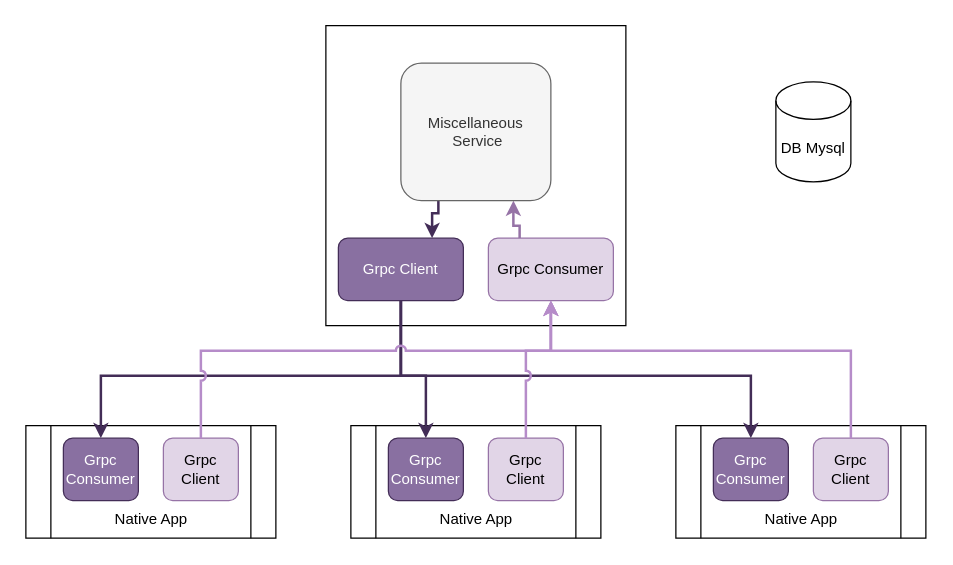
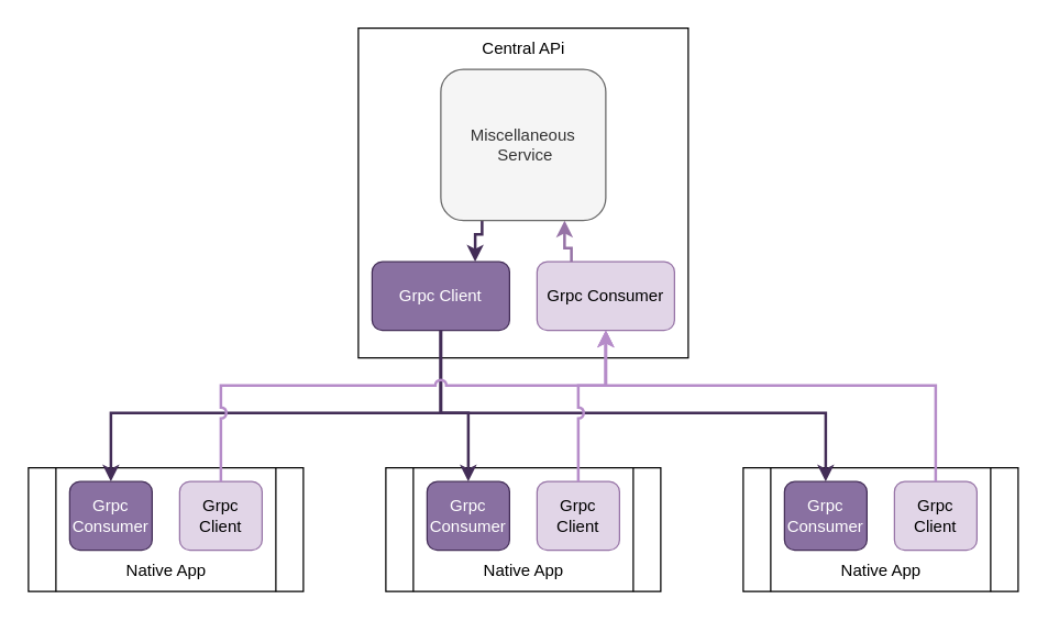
  <mxCell id="0" />
  <mxCell id="1" parent="0" />
  <mxCell id="2" value="" style="rounded=0;whiteSpace=wrap;html=1;" vertex="1" parent="1"><mxGeometry x="260" y="20" width="240" height="240" as="geometry" /></mxCell>
+ <mxCell id="3" value="Central APi" style="text;html=1;align=center;verticalAlign=middle;resizable=0;points=[];autosize=1;strokeColor=none;fillColor=none;" vertex="1" parent="1"><mxGeometry x="340" y="20" width="80" height="30" as="geometry" /></mxCell>
  <mxCell id="4" value="Grpc Client" style="rounded=1;whiteSpace=wrap;html=1;fillColor=#8970A1;strokeColor=#432D57;fontColor=#ffffff;" vertex="1" parent="1"><mxGeometry x="270" y="190" width="100" height="50" as="geometry" /></mxCell>
  <mxCell id="5" style="edgeStyle=orthogonalEdgeStyle;rounded=0;orthogonalLoop=1;jettySize=auto;html=1;exitX=0.25;exitY=0;exitDx=0;exitDy=0;entryX=0.75;entryY=1;entryDx=0;entryDy=0;fillColor=#e1d5e7;strokeColor=#9673a6;strokeWidth=2;" edge="1" parent="1" source="6" target="8"><mxGeometry relative="1" as="geometry"><Array as="points"><mxPoint x="415" y="180" /><mxPoint x="410" y="180" /></Array></mxGeometry></mxCell>
  <mxCell id="6" value="Grpc Consumer" style="rounded=1;whiteSpace=wrap;html=1;fillColor=#e1d5e7;strokeColor=#9673a6;" vertex="1" parent="1"><mxGeometry x="390" y="190" width="100" height="50" as="geometry" /></mxCell>
  <mxCell id="7" style="edgeStyle=orthogonalEdgeStyle;rounded=0;orthogonalLoop=1;jettySize=auto;html=1;exitX=0.25;exitY=1;exitDx=0;exitDy=0;entryX=0.75;entryY=0;entryDx=0;entryDy=0;fillColor=#76608a;strokeColor=#432D57;strokeWidth=2;" edge="1" parent="1" source="8" target="4"><mxGeometry relative="1" as="geometry"><Array as="points"><mxPoint x="350" y="170" /><mxPoint x="345" y="170" /></Array></mxGeometry></mxCell>
  <mxCell id="8" value="Miscellaneous&lt;br&gt;&amp;nbsp;Service" style="rounded=1;whiteSpace=wrap;html=1;fillColor=#f5f5f5;strokeColor=#666666;fontColor=#333333;" vertex="1" parent="1"><mxGeometry x="320" y="50" width="120" height="110" as="geometry" /></mxCell>
  <mxCell id="9" value="" style="shape=process;whiteSpace=wrap;html=1;backgroundOutline=1;" vertex="1" parent="1"><mxGeometry x="20" y="340" width="200" height="90" as="geometry" /></mxCell>
  <mxCell id="10" value="Native App" style="text;html=1;align=center;verticalAlign=middle;resizable=0;points=[];autosize=1;strokeColor=none;fillColor=none;" vertex="1" parent="1"><mxGeometry x="80" y="400" width="80" height="30" as="geometry" /></mxCell>
  <mxCell id="11" value="Grpc Client" style="rounded=1;whiteSpace=wrap;html=1;fillColor=#e1d5e7;strokeColor=#9673a6;" vertex="1" parent="1"><mxGeometry x="130" y="350" width="60" height="50" as="geometry" /></mxCell>
  <mxCell id="12" value="Grpc Consumer" style="rounded=1;whiteSpace=wrap;html=1;fillColor=#8970A1;strokeColor=#432D57;fontColor=#ffffff;" vertex="1" parent="1"><mxGeometry x="50" y="350" width="60" height="50" as="geometry" /></mxCell>
  <mxCell id="13" value="" style="shape=process;whiteSpace=wrap;html=1;backgroundOutline=1;" vertex="1" parent="1"><mxGeometry x="280" y="340" width="200" height="90" as="geometry" /></mxCell>
  <mxCell id="14" value="Native App" style="text;html=1;align=center;verticalAlign=middle;resizable=0;points=[];autosize=1;strokeColor=none;fillColor=none;" vertex="1" parent="1"><mxGeometry x="340" y="400" width="80" height="30" as="geometry" /></mxCell>
  <mxCell id="15" value="Grpc Client" style="rounded=1;whiteSpace=wrap;html=1;fillColor=#e1d5e7;strokeColor=#9673a6;" vertex="1" parent="1"><mxGeometry x="390" y="350" width="60" height="50" as="geometry" /></mxCell>
  <mxCell id="16" value="Grpc Consumer" style="rounded=1;whiteSpace=wrap;html=1;fillColor=#8970A1;strokeColor=#432D57;fontColor=#ffffff;" vertex="1" parent="1"><mxGeometry x="310" y="350" width="60" height="50" as="geometry" /></mxCell>
  <mxCell id="17" value="" style="shape=process;whiteSpace=wrap;html=1;backgroundOutline=1;" vertex="1" parent="1"><mxGeometry x="540" y="340" width="200" height="90" as="geometry" /></mxCell>
  <mxCell id="18" value="Native App" style="text;html=1;align=center;verticalAlign=middle;resizable=0;points=[];autosize=1;strokeColor=none;fillColor=none;" vertex="1" parent="1"><mxGeometry x="600" y="400" width="80" height="30" as="geometry" /></mxCell>
  <mxCell id="19" value="Grpc Client" style="rounded=1;whiteSpace=wrap;html=1;fillColor=#e1d5e7;strokeColor=#9673a6;" vertex="1" parent="1"><mxGeometry x="650" y="350" width="60" height="50" as="geometry" /></mxCell>
  <mxCell id="20" value="Grpc Consumer" style="rounded=1;whiteSpace=wrap;html=1;fillColor=#8970A1;strokeColor=#432D57;fontColor=#ffffff;" vertex="1" parent="1"><mxGeometry x="570" y="350" width="60" height="50" as="geometry" /></mxCell>
  <mxCell id="21" style="edgeStyle=orthogonalEdgeStyle;rounded=0;orthogonalLoop=1;jettySize=auto;html=1;exitX=0.5;exitY=1;exitDx=0;exitDy=0;entryX=0.5;entryY=0;entryDx=0;entryDy=0;fillColor=#76608a;strokeColor=#432D57;strokeWidth=2;" edge="1" parent="1" source="4" target="20"><mxGeometry relative="1" as="geometry"><Array as="points"><mxPoint x="320" y="300" /><mxPoint x="600" y="300" /></Array></mxGeometry></mxCell>
  <mxCell id="22" style="edgeStyle=orthogonalEdgeStyle;rounded=0;orthogonalLoop=1;jettySize=auto;html=1;exitX=0.5;exitY=1;exitDx=0;exitDy=0;entryX=0.5;entryY=0;entryDx=0;entryDy=0;fillColor=#76608a;strokeColor=#432D57;strokeWidth=2;" edge="1" parent="1" source="4" target="16"><mxGeometry relative="1" as="geometry"><Array as="points"><mxPoint x="320" y="300" /><mxPoint x="340" y="300" /></Array></mxGeometry></mxCell>
  <mxCell id="23" style="edgeStyle=orthogonalEdgeStyle;rounded=0;orthogonalLoop=1;jettySize=auto;html=1;exitX=0.5;exitY=1;exitDx=0;exitDy=0;entryX=0.5;entryY=0;entryDx=0;entryDy=0;fillColor=#76608a;strokeColor=#432D57;strokeWidth=2;" edge="1" parent="1" source="4" target="12"><mxGeometry relative="1" as="geometry"><Array as="points"><mxPoint x="320" y="300" /><mxPoint x="80" y="300" /></Array></mxGeometry></mxCell>
  <mxCell id="24" style="edgeStyle=orthogonalEdgeStyle;rounded=0;orthogonalLoop=1;jettySize=auto;html=1;exitX=0.5;exitY=0;exitDx=0;exitDy=0;entryX=0.5;entryY=1;entryDx=0;entryDy=0;jumpStyle=arc;fillColor=#e1d5e7;strokeColor=#B68CC9;strokeWidth=2;" edge="1" parent="1" source="11" target="6"><mxGeometry relative="1" as="geometry"><Array as="points"><mxPoint x="160" y="280" /><mxPoint x="440" y="280" /></Array></mxGeometry></mxCell>
  <mxCell id="25" style="edgeStyle=orthogonalEdgeStyle;rounded=0;orthogonalLoop=1;jettySize=auto;html=1;exitX=0.5;exitY=0;exitDx=0;exitDy=0;entryX=0.5;entryY=1;entryDx=0;entryDy=0;jumpStyle=arc;fillColor=#e1d5e7;strokeColor=#B68CC9;strokeWidth=2;" edge="1" parent="1" source="15" target="6"><mxGeometry relative="1" as="geometry"><Array as="points"><mxPoint x="420" y="280" /><mxPoint x="440" y="280" /></Array></mxGeometry></mxCell>
  <mxCell id="26" style="edgeStyle=orthogonalEdgeStyle;rounded=0;orthogonalLoop=1;jettySize=auto;html=1;exitX=0.5;exitY=0;exitDx=0;exitDy=0;entryX=0.5;entryY=1;entryDx=0;entryDy=0;jumpStyle=arc;fillColor=#e1d5e7;strokeColor=#B68CC9;strokeWidth=2;" edge="1" parent="1" source="19" target="6"><mxGeometry relative="1" as="geometry"><Array as="points"><mxPoint x="680" y="280" /><mxPoint x="440" y="280" /></Array></mxGeometry></mxCell>
- <mxCell id="27" value="DB Mysql" style="shape=cylinder3;whiteSpace=wrap;html=1;boundedLbl=1;backgroundOutline=1;size=15;" vertex="1" parent="1"><mxGeometry x="620" y="65" width="60" height="80" as="geometry" /></mxCell>
